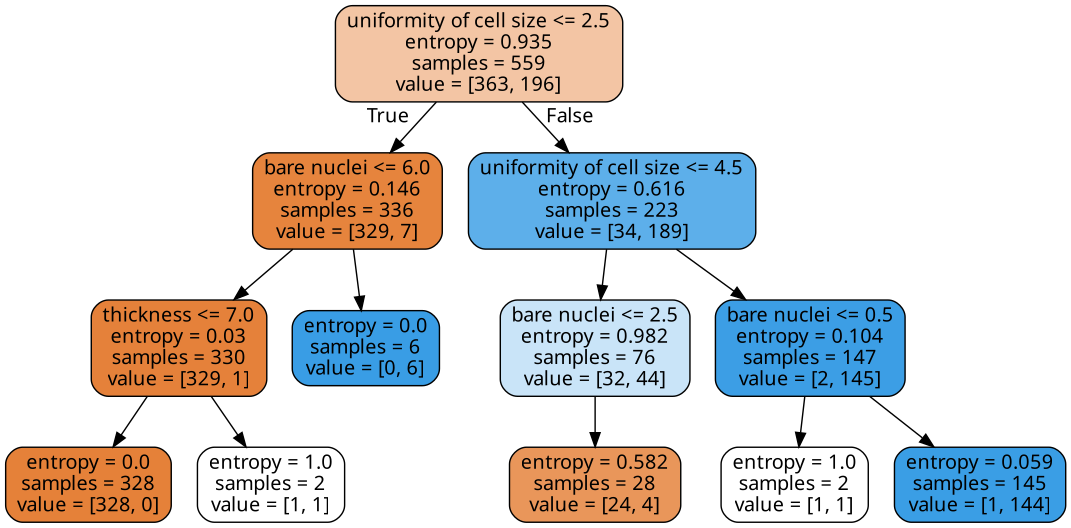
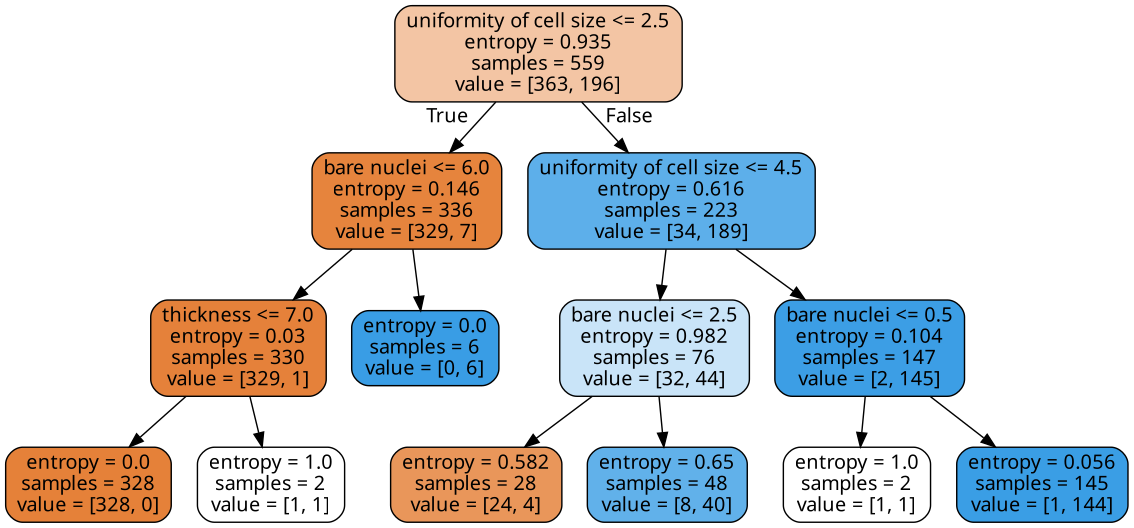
  digraph {
    fontname="Noto Sans"
    node [color=black fillcolor="#ffffff" fontname="Noto Sans" shape=box style="filled, rounded"]
    edge [fontname="Noto Sans"]
    n1 [fillcolor="#f3c5a4" label="uniformity of cell size <= 2.5\nentropy = 0.935\nsamples = 559\nvalue = [363, 196]"]
    n2 [fillcolor="#e6843d" label="bare nuclei <= 6.0\nentropy = 0.146\nsamples = 336\nvalue = [329, 7]"]
    n3 [fillcolor="#5dafea" label="uniformity of cell size <= 4.5\nentropy = 0.616\nsamples = 223\nvalue = [34, 189]"]
    n4 [fillcolor="#e5813a" label="thickness <= 7.0\nentropy = 0.03\nsamples = 330\nvalue = [329, 1]"]
    n5 [fillcolor="#399de5" label="entropy = 0.0\nsamples = 6\nvalue = [0, 6]"]
    n6 [fillcolor="#c9e4f8" label="bare nuclei <= 2.5\nentropy = 0.982\nsamples = 76\nvalue = [32, 44]"]
    n7 [fillcolor="#3c9ee5" label="bare nuclei <= 0.5\nentropy = 0.104\nsamples = 147\nvalue = [2, 145]"]
    n8 [fillcolor="#e58139" label="entropy = 0.0\nsamples = 328\nvalue = [328, 0]"]
    n9 [label="entropy = 1.0\nsamples = 2\nvalue = [1, 1]"]
    n10 [fillcolor="#e9965a" label="entropy = 0.582\nsamples = 28\nvalue = [24, 4]"]
+   n11 [fillcolor="#61b1ea" label="entropy = 0.65\nsamples = 48\nvalue = [8, 40]"]
    n12 [label="entropy = 1.0\nsamples = 2\nvalue = [1, 1]"]
-   n13 [fillcolor="#3a9ee5" label="entropy = 0.059\nsamples = 145\nvalue = [1, 144]"]
+   n13 [fillcolor="#3a9ee5" label="entropy = 0.056\nsamples = 145\nvalue = [1, 144]"]
    n1 -> n2 [headlabel=True labelangle=45 labeldistance=2.5]
    n1 -> n3 [headlabel=False labelangle=-45 labeldistance=2.5]
    n2 -> n4
    n2 -> n5
    n3 -> n6
    n3 -> n7
    n4 -> n8
    n4 -> n9
    n6 -> n10
+   n6 -> n11
    n7 -> n12
    n7 -> n13
  }
